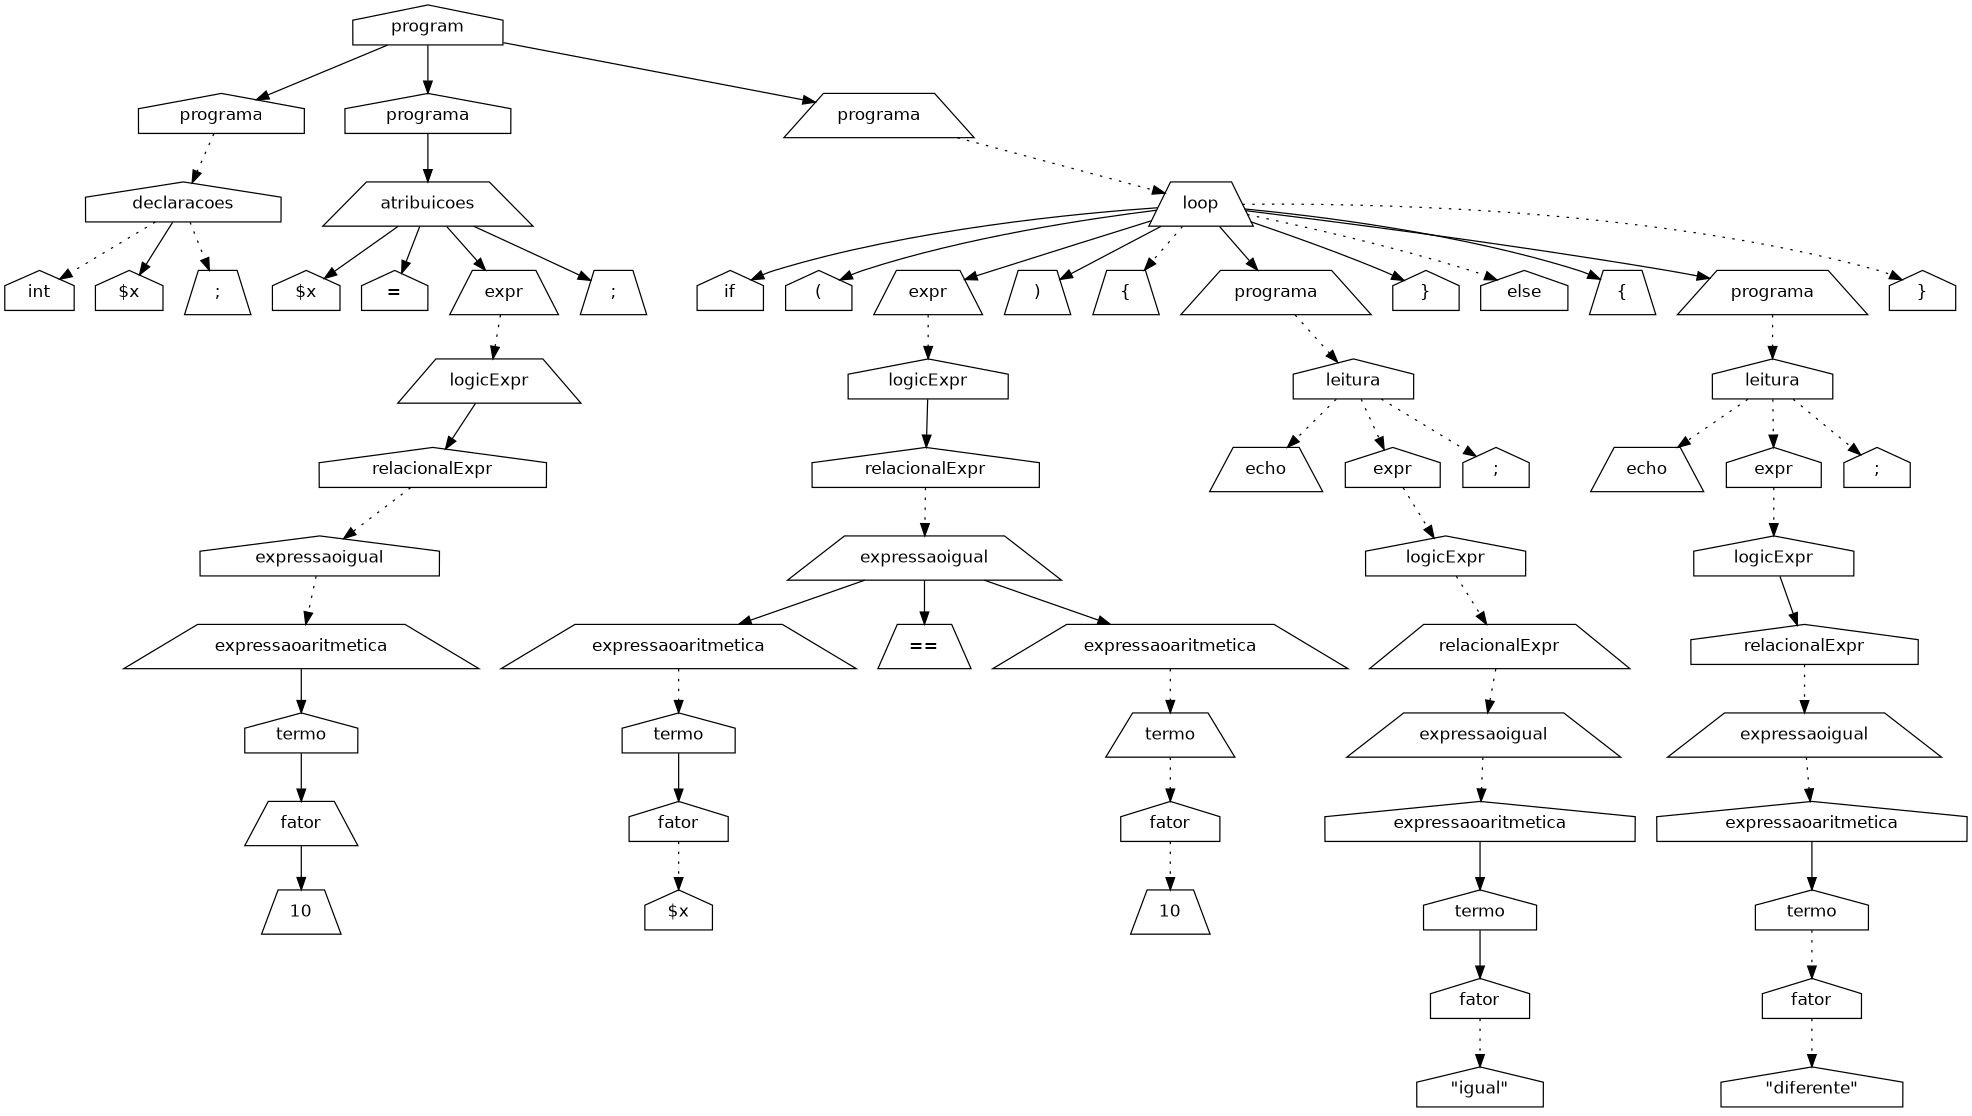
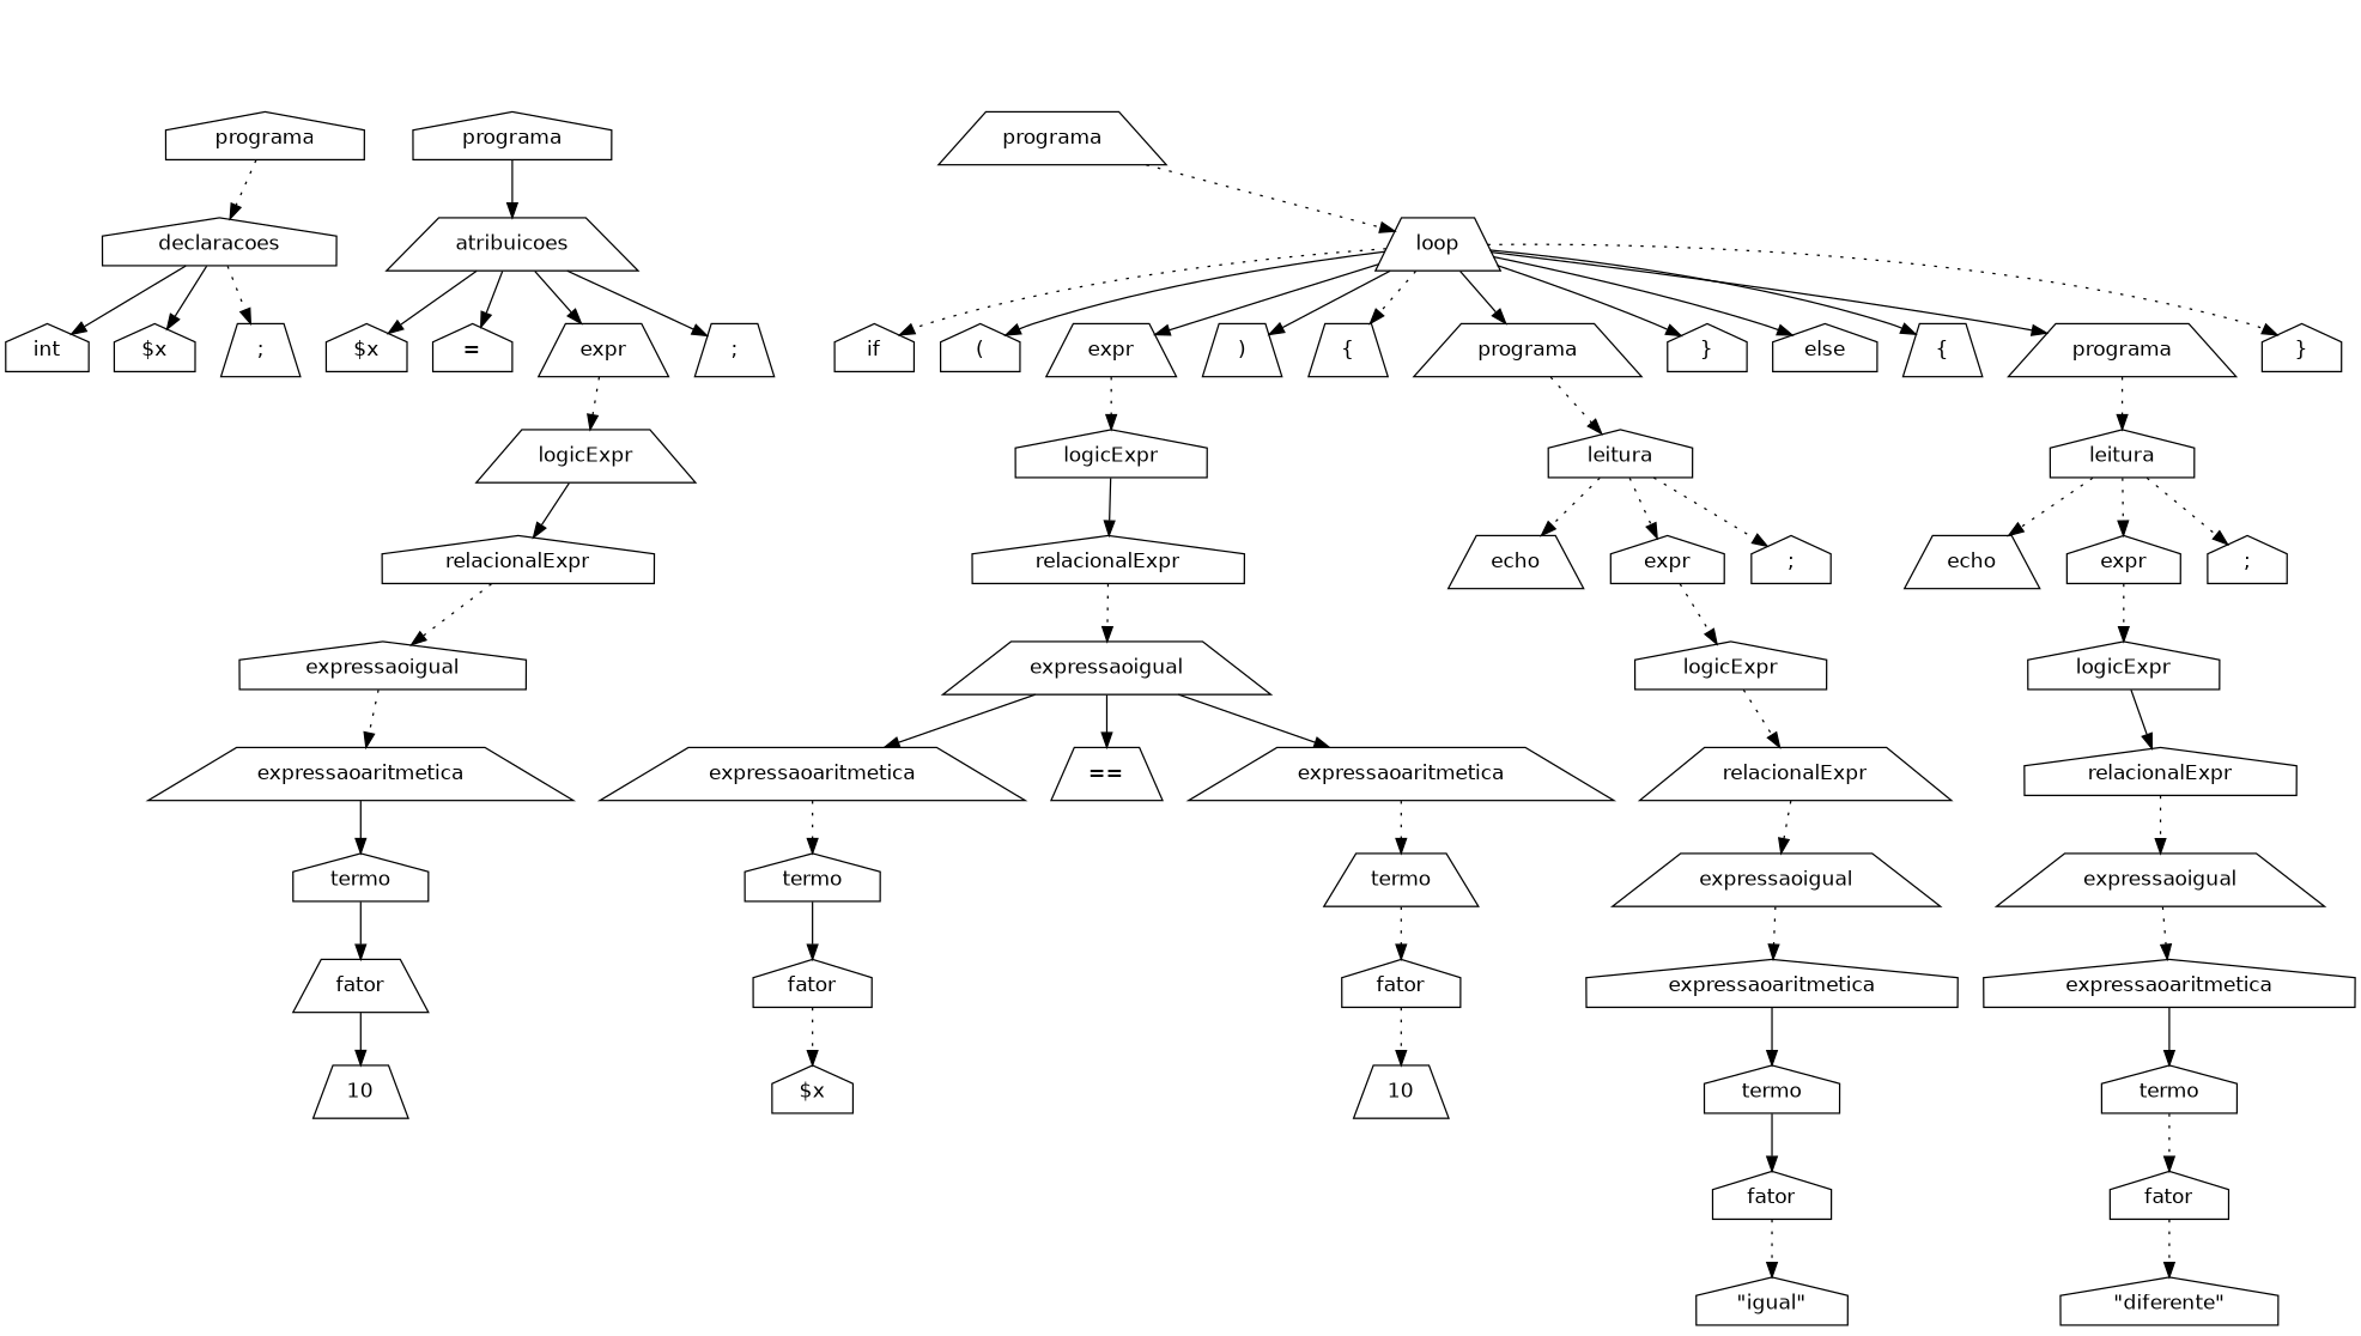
  digraph {
    fontname="DejaVu Sans"
    node [fontname="DejaVu Sans" shape=house]
    edge [fontname="DejaVu Sans" style=dotted]
-   n1 [label=program]
    n2 [label=programa]
    n3 [label=programa]
    n4 [label=programa shape=trapezium]
    n5 [label=declaracoes]
    n6 [label=atribuicoes shape=trapezium]
    n7 [label=loop shape=trapezium]
    n8 [label=int]
    n9 [label="$x"]
    n10 [label=";" shape=trapezium]
    n11 [label="$x"]
    n12 [label="="]
    n13 [label=expr shape=trapezium]
    n14 [label=";" shape=trapezium]
    n15 [label=logicExpr shape=trapezium]
    n16 [label=relacionalExpr]
    n17 [label=expressaoigual]
    n18 [label=expressaoaritmetica shape=trapezium]
    n19 [label=termo]
    n20 [label=fator shape=trapezium]
    n21 [label=10 shape=trapezium]
    n22 [label=if]
    n23 [label="("]
    n24 [label=expr shape=trapezium]
    n25 [label=")" shape=trapezium]
    n26 [label="{" shape=trapezium]
    n27 [label=programa shape=trapezium]
    n28 [label="}"]
    n29 [label=else]
    n30 [label="{" shape=trapezium]
    n31 [label=programa shape=trapezium]
    n32 [label="}"]
    n33 [label=logicExpr]
    n34 [label=leitura]
    n35 [label=leitura]
    n36 [label=relacionalExpr]
    n37 [label=expressaoigual shape=trapezium]
    n38 [label=expressaoaritmetica shape=trapezium]
    n39 [label="==" shape=trapezium]
    n40 [label=expressaoaritmetica shape=trapezium]
    n41 [label=termo]
    n42 [label=termo shape=trapezium]
    n43 [label=fator]
    n44 [label="$x"]
    n45 [label=fator]
    n46 [label=10 shape=trapezium]
    n47 [label=echo shape=trapezium]
    n48 [label=expr]
    n49 [label=";"]
    n50 [label=logicExpr]
    n51 [label=relacionalExpr shape=trapezium]
    n52 [label=expressaoigual shape=trapezium]
    n53 [label=expressaoaritmetica]
    n54 [label=termo]
    n55 [label=fator]
    n56 [label="\"igual\""]
    n57 [label=echo shape=trapezium]
    n58 [label=expr]
    n59 [label=";"]
    n60 [label=logicExpr]
    n61 [label=relacionalExpr]
    n62 [label=expressaoigual shape=trapezium]
    n63 [label=expressaoaritmetica]
    n64 [label=termo]
    n65 [label=fator]
    n66 [label="\"diferente\""]
-   n1 -> n2 [style=solid]
-   n1 -> n3 [style=solid]
-   n1 -> n4 [style=solid]
    n2 -> n5
    n3 -> n6 [style=solid]
    n4 -> n7
-   n5 -> n8
+   n5 -> n8 [style=solid]
    n5 -> n9 [style=solid]
    n5 -> n10
    n6 -> n11 [style=solid]
    n6 -> n12 [style=solid]
    n6 -> n13 [style=solid]
    n6 -> n14 [style=solid]
-   n7 -> n22 [style=solid]
+   n7 -> n22
    n7 -> n23 [style=solid]
    n7 -> n24 [style=solid]
    n7 -> n25 [style=solid]
    n7 -> n26
    n7 -> n27 [style=solid]
    n7 -> n28 [style=solid]
-   n7 -> n29
+   n7 -> n29 [style=solid]
    n7 -> n30 [style=solid]
    n7 -> n31 [style=solid]
    n7 -> n32
    n13 -> n15
    n15 -> n16 [style=solid]
    n16 -> n17
    n17 -> n18
    n18 -> n19 [style=solid]
    n19 -> n20 [style=solid]
    n20 -> n21 [style=solid]
    n24 -> n33
    n27 -> n34
    n31 -> n35
    n33 -> n36 [style=solid]
    n34 -> n47
    n34 -> n48
    n34 -> n49
    n35 -> n57
    n35 -> n58
    n35 -> n59
    n36 -> n37
    n37 -> n38 [style=solid]
    n37 -> n39 [style=solid]
    n37 -> n40 [style=solid]
    n38 -> n41
    n40 -> n42
    n41 -> n43 [style=solid]
    n42 -> n45
    n43 -> n44
    n45 -> n46
    n48 -> n50
    n50 -> n51
    n51 -> n52
    n52 -> n53
    n53 -> n54 [style=solid]
    n54 -> n55 [style=solid]
    n55 -> n56
    n58 -> n60
    n60 -> n61 [style=solid]
    n61 -> n62
    n62 -> n63
    n63 -> n64 [style=solid]
    n64 -> n65
    n65 -> n66
  }
